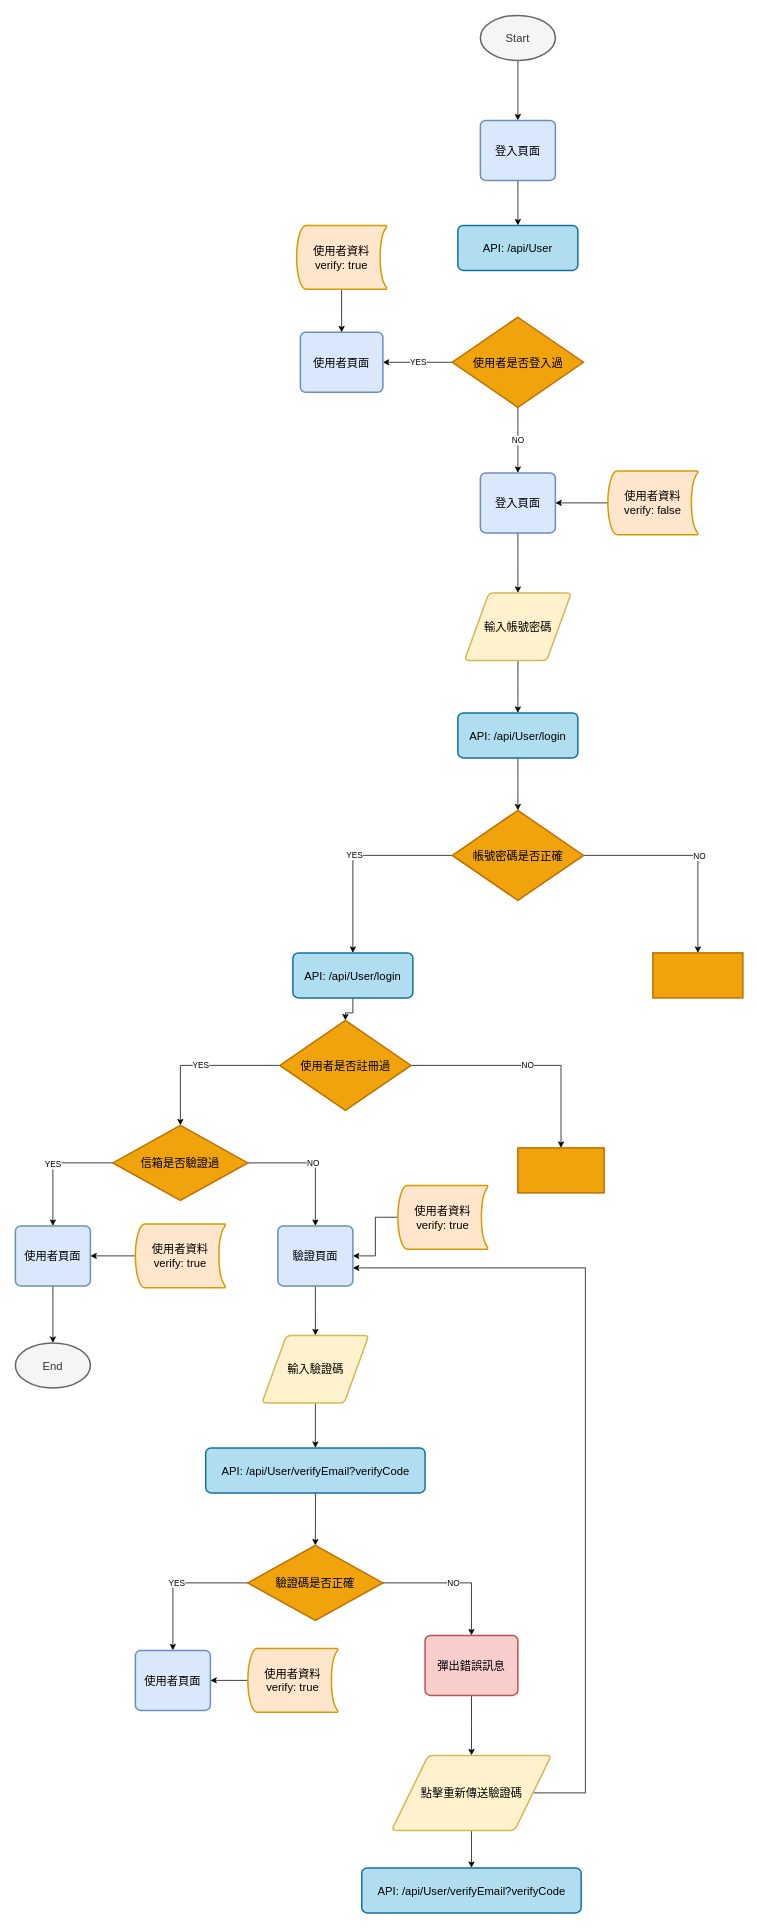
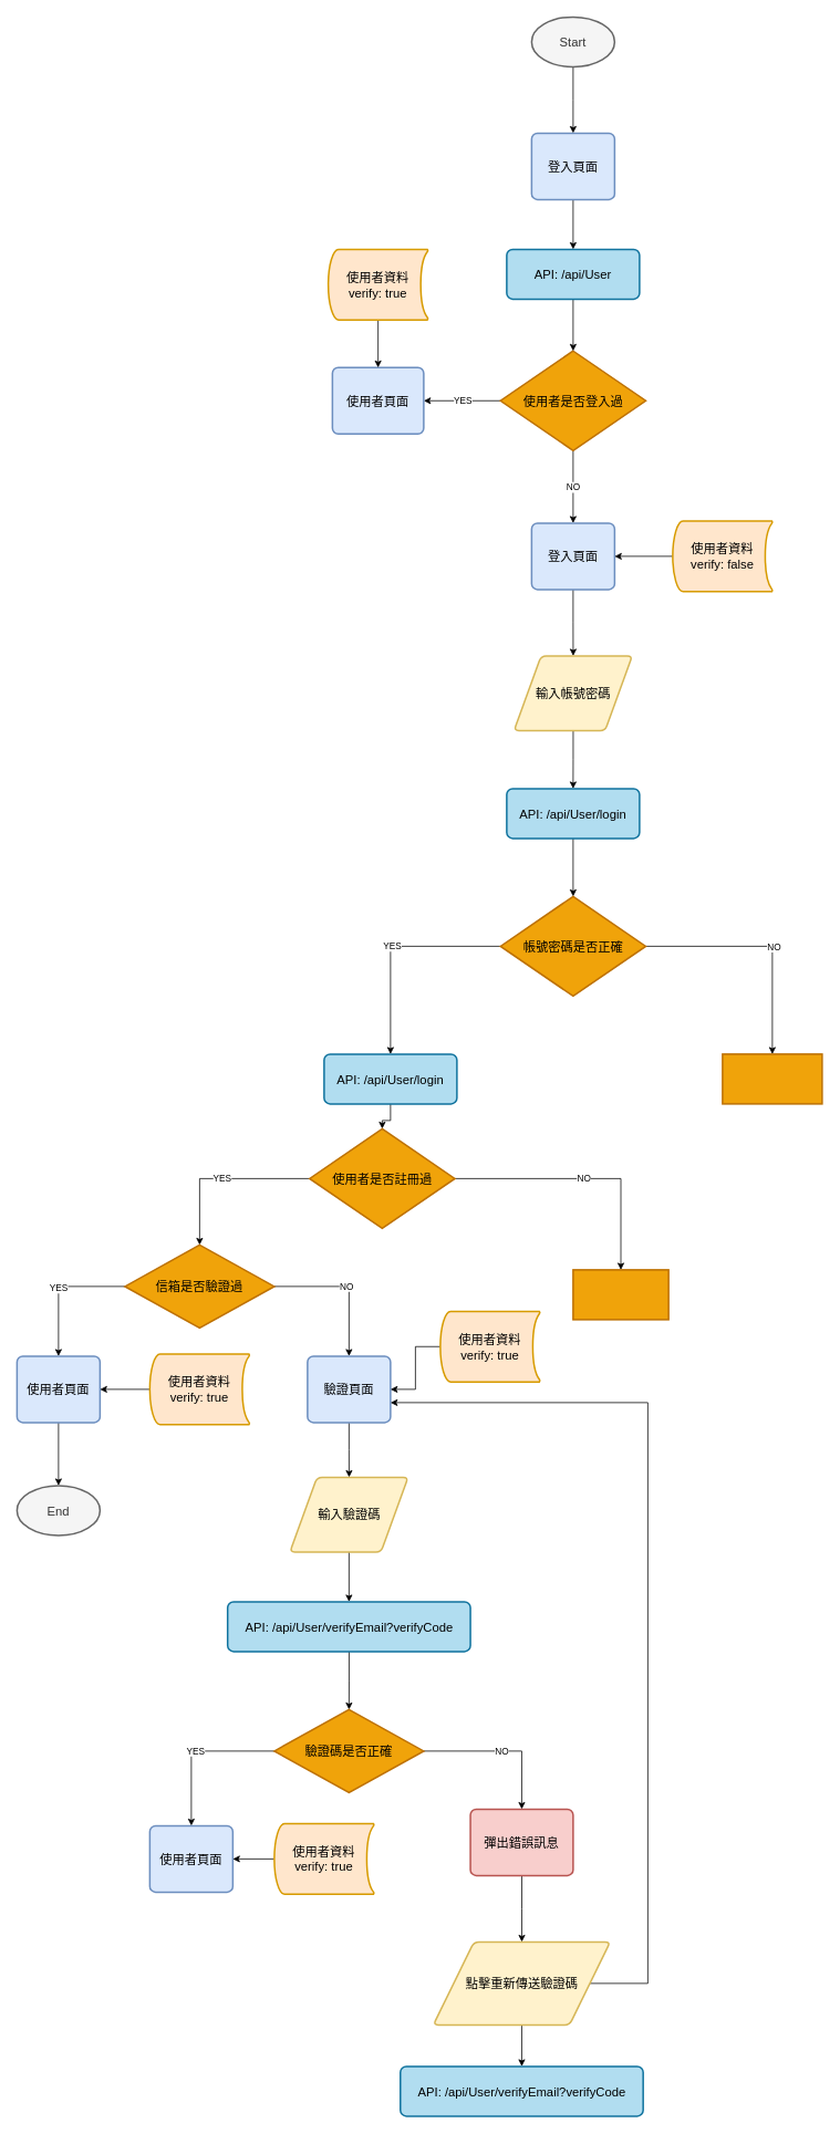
  <mxCell id="0" />
  <mxCell id="1" parent="0" />
  <mxCell id="2" value="" style="edgeStyle=orthogonalEdgeStyle;rounded=0;orthogonalLoop=1;jettySize=auto;html=1;" parent="1" source="3" target="5" edge="1"><mxGeometry relative="1" as="geometry"><Array as="points"><mxPoint x="690" y="120" /><mxPoint x="690" y="120" /></Array></mxGeometry></mxCell>
  <mxCell id="3" value="&lt;font style=&quot;font-size: 15px;&quot;&gt;Start&lt;/font&gt;" style="strokeWidth=2;html=1;shape=mxgraph.flowchart.start_1;whiteSpace=wrap;fillColor=#f5f5f5;strokeColor=#666666;fontColor=#333333;" parent="1" vertex="1"><mxGeometry x="640" y="20" width="100" height="60" as="geometry" /></mxCell>
  <mxCell id="4" value="" style="edgeStyle=orthogonalEdgeStyle;rounded=0;orthogonalLoop=1;jettySize=auto;html=1;" parent="1" source="5" target="30" edge="1"><mxGeometry relative="1" as="geometry" /></mxCell>
  <mxCell id="5" value="&lt;font style=&quot;font-size: 15px;&quot;&gt;登入頁面&lt;/font&gt;" style="rounded=1;whiteSpace=wrap;html=1;absoluteArcSize=1;arcSize=14;strokeWidth=2;fillColor=#dae8fc;strokeColor=#6c8ebf;" parent="1" vertex="1"><mxGeometry x="640" y="160" width="100" height="80" as="geometry" /></mxCell>
  <mxCell id="6" value="" style="edgeStyle=orthogonalEdgeStyle;rounded=0;orthogonalLoop=1;jettySize=auto;html=1;" parent="1" source="7" target="9" edge="1"><mxGeometry relative="1" as="geometry" /></mxCell>
  <mxCell id="7" value="&lt;font style=&quot;font-size: 15px;&quot;&gt;輸入帳號密碼&lt;/font&gt;" style="shape=parallelogram;html=1;strokeWidth=2;perimeter=parallelogramPerimeter;whiteSpace=wrap;rounded=1;arcSize=12;size=0.23;fillColor=#fff2cc;strokeColor=#d6b656;" parent="1" vertex="1"><mxGeometry x="618.75" y="790" width="142.5" height="90" as="geometry" /></mxCell>
  <mxCell id="8" value="" style="edgeStyle=orthogonalEdgeStyle;rounded=0;orthogonalLoop=1;jettySize=auto;html=1;" parent="1" source="9" target="13" edge="1"><mxGeometry relative="1" as="geometry" /></mxCell>
  <mxCell id="9" value="&lt;font style=&quot;font-size: 15px;&quot;&gt;API: /api/User/login&lt;/font&gt;" style="whiteSpace=wrap;html=1;fillColor=#b1ddf0;strokeColor=#10739e;strokeWidth=2;rounded=1;arcSize=12;" parent="1" vertex="1"><mxGeometry x="610" y="950" width="160" height="60" as="geometry" /></mxCell>
  <mxCell id="10" value="YES" style="edgeStyle=orthogonalEdgeStyle;rounded=0;orthogonalLoop=1;jettySize=auto;html=1;labelPosition=center;verticalLabelPosition=middle;align=center;verticalAlign=middle;entryX=0.5;entryY=0;entryDx=0;entryDy=0;" parent="1" source="13" target="16" edge="1"><mxGeometry relative="1" as="geometry"><mxPoint x="470" y="1270" as="targetPoint" /></mxGeometry></mxCell>
  <mxCell id="11" value="" style="edgeStyle=orthogonalEdgeStyle;rounded=0;orthogonalLoop=1;jettySize=auto;html=1;" parent="1" source="13" target="14" edge="1"><mxGeometry relative="1" as="geometry" /></mxCell>
  <mxCell id="12" value="NO" style="edgeLabel;html=1;align=center;verticalAlign=middle;resizable=0;points=[];" parent="11" vertex="1" connectable="0"><mxGeometry x="0.084" y="1" relative="1" as="geometry"><mxPoint as="offset" /></mxGeometry></mxCell>
  <mxCell id="13" value="&lt;font style=&quot;font-size: 15px;&quot;&gt;帳號密碼是否正確&lt;/font&gt;" style="strokeWidth=2;html=1;shape=mxgraph.flowchart.decision;whiteSpace=wrap;fillColor=#f0a30a;strokeColor=#BD7000;fontColor=#000000;" parent="1" vertex="1"><mxGeometry x="602.5" y="1080" width="175" height="120" as="geometry" /></mxCell>
  <mxCell id="14" value="" style="whiteSpace=wrap;html=1;fillColor=#f0a30a;strokeColor=#BD7000;fontColor=#000000;strokeWidth=2;" parent="1" vertex="1"><mxGeometry x="870" y="1270" width="120" height="60" as="geometry" /></mxCell>
  <mxCell id="15" value="" style="edgeStyle=orthogonalEdgeStyle;rounded=0;orthogonalLoop=1;jettySize=auto;html=1;" parent="1" source="16" target="19" edge="1"><mxGeometry relative="1" as="geometry" /></mxCell>
  <mxCell id="16" value="&lt;font style=&quot;font-size: 15px;&quot;&gt;API: /api/User/login&lt;/font&gt;" style="whiteSpace=wrap;html=1;fillColor=#b1ddf0;strokeColor=#10739e;strokeWidth=2;rounded=1;arcSize=12;" parent="1" vertex="1"><mxGeometry x="390" y="1270" width="160" height="60" as="geometry" /></mxCell>
  <mxCell id="17" value="NO" style="edgeStyle=orthogonalEdgeStyle;rounded=0;orthogonalLoop=1;jettySize=auto;html=1;" parent="1" source="19" target="20" edge="1"><mxGeometry relative="1" as="geometry" /></mxCell>
  <mxCell id="18" value="YES" style="edgeStyle=orthogonalEdgeStyle;rounded=0;orthogonalLoop=1;jettySize=auto;html=1;entryX=0.5;entryY=0;entryDx=0;entryDy=0;" parent="1" source="19" edge="1" target="25"><mxGeometry relative="1" as="geometry"><mxPoint x="240" y="1520" as="targetPoint" /></mxGeometry></mxCell>
  <mxCell id="19" value="&lt;span style=&quot;font-size: 15px;&quot;&gt;使用者是否註冊過&lt;/span&gt;" style="strokeWidth=2;html=1;shape=mxgraph.flowchart.decision;whiteSpace=wrap;fillColor=#f0a30a;strokeColor=#BD7000;fontColor=#000000;" parent="1" vertex="1"><mxGeometry x="372.5" y="1360" width="175" height="120" as="geometry" /></mxCell>
  <mxCell id="20" value="" style="whiteSpace=wrap;html=1;fillColor=#f0a30a;strokeColor=#BD7000;fontColor=#000000;strokeWidth=2;" parent="1" vertex="1"><mxGeometry x="690" y="1530" width="115" height="60" as="geometry" /></mxCell>
  <mxCell id="21" value="" style="edgeStyle=orthogonalEdgeStyle;rounded=0;orthogonalLoop=1;jettySize=auto;html=1;" edge="1" parent="1" source="22" target="44"><mxGeometry relative="1" as="geometry" /></mxCell>
  <mxCell id="22" value="&lt;font style=&quot;font-size: 15px;&quot;&gt;使用者頁面&lt;/font&gt;" style="rounded=1;whiteSpace=wrap;html=1;absoluteArcSize=1;arcSize=14;strokeWidth=2;fillColor=#dae8fc;strokeColor=#6c8ebf;" parent="1" vertex="1"><mxGeometry x="20" y="1634" width="100" height="80" as="geometry" /></mxCell>
  <mxCell id="23" value="YES" style="edgeStyle=orthogonalEdgeStyle;rounded=0;orthogonalLoop=1;jettySize=auto;html=1;entryX=0.5;entryY=0;entryDx=0;entryDy=0;" parent="1" source="25" target="22" edge="1"><mxGeometry relative="1" as="geometry" /></mxCell>
  <mxCell id="24" value="NO" style="edgeStyle=orthogonalEdgeStyle;rounded=0;orthogonalLoop=1;jettySize=auto;html=1;" edge="1" parent="1" source="25" target="37"><mxGeometry relative="1" as="geometry" /></mxCell>
  <mxCell id="25" value="&lt;font style=&quot;font-size: 15px;&quot;&gt;信箱是否驗證過&lt;/font&gt;" style="rhombus;whiteSpace=wrap;html=1;fillColor=#f0a30a;strokeColor=#BD7000;fontColor=#000000;strokeWidth=2;" parent="1" vertex="1"><mxGeometry x="150" y="1500" width="180" height="100" as="geometry" /></mxCell>
  <mxCell id="26" value="YES" style="edgeStyle=orthogonalEdgeStyle;rounded=0;orthogonalLoop=1;jettySize=auto;html=1;" parent="1" source="28" target="31" edge="1"><mxGeometry relative="1" as="geometry" /></mxCell>
  <mxCell id="27" value="NO" style="edgeStyle=orthogonalEdgeStyle;rounded=0;orthogonalLoop=1;jettySize=auto;html=1;entryX=0.5;entryY=0;entryDx=0;entryDy=0;" parent="1" source="28" target="33" edge="1"><mxGeometry relative="1" as="geometry" /></mxCell>
  <mxCell id="28" value="&lt;font style=&quot;font-size: 15px;&quot;&gt;使用者是否登入過&lt;/font&gt;" style="strokeWidth=2;html=1;shape=mxgraph.flowchart.decision;whiteSpace=wrap;fillColor=#f0a30a;strokeColor=#BD7000;fontColor=#000000;" parent="1" vertex="1"><mxGeometry x="602.5" y="422.5" width="175" height="120" as="geometry" /></mxCell>
+ <mxCell id="29" value="" style="edgeStyle=orthogonalEdgeStyle;rounded=0;orthogonalLoop=1;jettySize=auto;html=1;" parent="1" source="30" target="28" edge="1"><mxGeometry relative="1" as="geometry" /></mxCell>
  <mxCell id="30" value="&lt;font style=&quot;font-size: 15px;&quot;&gt;API: /api/User&lt;/font&gt;" style="whiteSpace=wrap;html=1;fillColor=#b1ddf0;strokeColor=#10739e;strokeWidth=2;rounded=1;arcSize=12;" parent="1" vertex="1"><mxGeometry x="610" y="300" width="160" height="60" as="geometry" /></mxCell>
  <mxCell id="31" value="&lt;font style=&quot;font-size: 15px;&quot;&gt;使用者頁面&lt;/font&gt;" style="rounded=1;whiteSpace=wrap;html=1;absoluteArcSize=1;arcSize=14;strokeWidth=2;fillColor=#dae8fc;strokeColor=#6c8ebf;" parent="1" vertex="1"><mxGeometry x="400" y="442.5" width="110" height="80" as="geometry" /></mxCell>
  <mxCell id="32" value="" style="edgeStyle=orthogonalEdgeStyle;rounded=0;orthogonalLoop=1;jettySize=auto;html=1;" parent="1" source="33" target="7" edge="1"><mxGeometry relative="1" as="geometry" /></mxCell>
  <mxCell id="33" value="&lt;font style=&quot;font-size: 15px;&quot;&gt;登入頁面&lt;/font&gt;" style="rounded=1;whiteSpace=wrap;html=1;absoluteArcSize=1;arcSize=14;strokeWidth=2;fillColor=#dae8fc;strokeColor=#6c8ebf;" parent="1" vertex="1"><mxGeometry x="640" y="630" width="100" height="80" as="geometry" /></mxCell>
  <mxCell id="34" value="" style="edgeStyle=orthogonalEdgeStyle;rounded=0;orthogonalLoop=1;jettySize=auto;html=1;" edge="1" parent="1" source="35" target="33"><mxGeometry relative="1" as="geometry" /></mxCell>
  <mxCell id="35" value="&lt;font style=&quot;font-size: 15px;&quot;&gt;使用者資料&lt;br&gt;verify: false&lt;/font&gt;" style="strokeWidth=2;html=1;shape=mxgraph.flowchart.stored_data;whiteSpace=wrap;fillColor=#ffe6cc;strokeColor=#d79b00;" parent="1" vertex="1"><mxGeometry x="810" y="627.5" width="120" height="85" as="geometry" /></mxCell>
  <mxCell id="36" value="" style="edgeStyle=orthogonalEdgeStyle;rounded=0;orthogonalLoop=1;jettySize=auto;html=1;" edge="1" parent="1" source="37" target="46"><mxGeometry relative="1" as="geometry" /></mxCell>
  <mxCell id="37" value="&lt;span style=&quot;font-size: 15px;&quot;&gt;驗證頁面&lt;/span&gt;" style="rounded=1;whiteSpace=wrap;html=1;absoluteArcSize=1;arcSize=14;strokeWidth=2;fillColor=#dae8fc;strokeColor=#6c8ebf;" vertex="1" parent="1"><mxGeometry x="370" y="1634" width="100" height="80" as="geometry" /></mxCell>
  <mxCell id="38" value="" style="edgeStyle=orthogonalEdgeStyle;rounded=0;orthogonalLoop=1;jettySize=auto;html=1;" edge="1" parent="1" source="39" target="31"><mxGeometry relative="1" as="geometry" /></mxCell>
  <mxCell id="39" value="&lt;font style=&quot;font-size: 15px;&quot;&gt;使用者資料&lt;br&gt;verify: true&lt;/font&gt;" style="strokeWidth=2;html=1;shape=mxgraph.flowchart.stored_data;whiteSpace=wrap;fillColor=#ffe6cc;strokeColor=#d79b00;" vertex="1" parent="1"><mxGeometry x="395" y="300" width="120" height="85" as="geometry" /></mxCell>
  <mxCell id="40" value="" style="edgeStyle=orthogonalEdgeStyle;rounded=0;orthogonalLoop=1;jettySize=auto;html=1;" edge="1" parent="1" source="41" target="37"><mxGeometry relative="1" as="geometry" /></mxCell>
  <mxCell id="41" value="&lt;font style=&quot;font-size: 15px;&quot;&gt;使用者資料&lt;br&gt;verify: true&lt;/font&gt;" style="strokeWidth=2;html=1;shape=mxgraph.flowchart.stored_data;whiteSpace=wrap;fillColor=#ffe6cc;strokeColor=#d79b00;" vertex="1" parent="1"><mxGeometry x="530" y="1580" width="120" height="85" as="geometry" /></mxCell>
  <mxCell id="42" value="" style="edgeStyle=orthogonalEdgeStyle;rounded=0;orthogonalLoop=1;jettySize=auto;html=1;" edge="1" parent="1" source="43" target="22"><mxGeometry relative="1" as="geometry" /></mxCell>
  <mxCell id="43" value="&lt;font style=&quot;font-size: 15px;&quot;&gt;使用者資料&lt;br&gt;verify: true&lt;/font&gt;" style="strokeWidth=2;html=1;shape=mxgraph.flowchart.stored_data;whiteSpace=wrap;fillColor=#ffe6cc;strokeColor=#d79b00;" vertex="1" parent="1"><mxGeometry x="180" y="1631.5" width="120" height="85" as="geometry" /></mxCell>
  <mxCell id="44" value="&lt;font style=&quot;font-size: 15px;&quot;&gt;End&lt;/font&gt;" style="strokeWidth=2;html=1;shape=mxgraph.flowchart.start_1;whiteSpace=wrap;fillColor=#f5f5f5;strokeColor=#666666;fontColor=#333333;" vertex="1" parent="1"><mxGeometry x="20" y="1790" width="100" height="60" as="geometry" /></mxCell>
  <mxCell id="45" value="" style="edgeStyle=orthogonalEdgeStyle;rounded=0;orthogonalLoop=1;jettySize=auto;html=1;" edge="1" parent="1" source="46" target="48"><mxGeometry relative="1" as="geometry" /></mxCell>
  <mxCell id="46" value="&lt;font style=&quot;font-size: 15px;&quot;&gt;輸入驗證碼&lt;/font&gt;" style="shape=parallelogram;html=1;strokeWidth=2;perimeter=parallelogramPerimeter;whiteSpace=wrap;rounded=1;arcSize=12;size=0.23;fillColor=#fff2cc;strokeColor=#d6b656;" vertex="1" parent="1"><mxGeometry x="348.75" y="1780" width="142.5" height="90" as="geometry" /></mxCell>
  <mxCell id="47" value="" style="edgeStyle=orthogonalEdgeStyle;rounded=0;orthogonalLoop=1;jettySize=auto;html=1;" edge="1" parent="1" source="48" target="51"><mxGeometry relative="1" as="geometry" /></mxCell>
  <mxCell id="48" value="&lt;font style=&quot;font-size: 15px;&quot;&gt;API: /api/User/verifyEmail?verifyCode&lt;br&gt;&lt;/font&gt;" style="whiteSpace=wrap;html=1;fillColor=#b1ddf0;strokeColor=#10739e;strokeWidth=2;rounded=1;arcSize=12;" vertex="1" parent="1"><mxGeometry x="273.75" y="1930" width="292.5" height="60" as="geometry" /></mxCell>
  <mxCell id="49" value="YES" style="edgeStyle=orthogonalEdgeStyle;rounded=0;orthogonalLoop=1;jettySize=auto;html=1;entryX=0.5;entryY=0;entryDx=0;entryDy=0;" edge="1" parent="1" source="51" target="52"><mxGeometry relative="1" as="geometry" /></mxCell>
  <mxCell id="50" value="NO" style="edgeStyle=orthogonalEdgeStyle;rounded=0;orthogonalLoop=1;jettySize=auto;html=1;entryX=0.5;entryY=0;entryDx=0;entryDy=0;" edge="1" parent="1" source="51" target="56"><mxGeometry relative="1" as="geometry" /></mxCell>
  <mxCell id="51" value="&lt;font style=&quot;font-size: 15px;&quot;&gt;驗證碼是否正確&lt;/font&gt;" style="rhombus;whiteSpace=wrap;html=1;fillColor=#f0a30a;strokeColor=#BD7000;fontColor=#000000;strokeWidth=2;" vertex="1" parent="1"><mxGeometry x="330" y="2060" width="180" height="100" as="geometry" /></mxCell>
  <mxCell id="52" value="&lt;font style=&quot;font-size: 15px;&quot;&gt;使用者頁面&lt;/font&gt;" style="rounded=1;whiteSpace=wrap;html=1;absoluteArcSize=1;arcSize=14;strokeWidth=2;fillColor=#dae8fc;strokeColor=#6c8ebf;" vertex="1" parent="1"><mxGeometry x="180" y="2200" width="100" height="80" as="geometry" /></mxCell>
  <mxCell id="53" value="" style="edgeStyle=orthogonalEdgeStyle;rounded=0;orthogonalLoop=1;jettySize=auto;html=1;" edge="1" parent="1" source="54" target="52"><mxGeometry relative="1" as="geometry" /></mxCell>
  <mxCell id="54" value="&lt;font style=&quot;font-size: 15px;&quot;&gt;使用者資料&lt;br&gt;verify: true&lt;/font&gt;" style="strokeWidth=2;html=1;shape=mxgraph.flowchart.stored_data;whiteSpace=wrap;fillColor=#ffe6cc;strokeColor=#d79b00;" vertex="1" parent="1"><mxGeometry x="330" y="2197.5" width="120" height="85" as="geometry" /></mxCell>
  <mxCell id="55" value="" style="edgeStyle=orthogonalEdgeStyle;rounded=0;orthogonalLoop=1;jettySize=auto;html=1;" edge="1" parent="1" source="56" target="59"><mxGeometry relative="1" as="geometry" /></mxCell>
  <mxCell id="56" value="&lt;span style=&quot;font-size: 15px;&quot;&gt;彈出錯誤訊息&lt;/span&gt;" style="rounded=1;whiteSpace=wrap;html=1;absoluteArcSize=1;arcSize=14;strokeWidth=2;fillColor=#f8cecc;strokeColor=#b85450;" vertex="1" parent="1"><mxGeometry x="566.25" y="2180" width="123.75" height="80" as="geometry" /></mxCell>
  <mxCell id="57" style="edgeStyle=orthogonalEdgeStyle;rounded=0;orthogonalLoop=1;jettySize=auto;html=1;" edge="1" parent="1" source="59"><mxGeometry relative="1" as="geometry"><mxPoint x="470" y="1690" as="targetPoint" /><Array as="points"><mxPoint x="780" y="2390" /><mxPoint x="780" y="1690" /><mxPoint x="470" y="1690" /></Array></mxGeometry></mxCell>
  <mxCell id="58" value="" style="edgeStyle=orthogonalEdgeStyle;rounded=0;orthogonalLoop=1;jettySize=auto;html=1;" edge="1" parent="1" source="59" target="60"><mxGeometry relative="1" as="geometry" /></mxCell>
  <mxCell id="59" value="&lt;font style=&quot;font-size: 15px;&quot;&gt;點擊重新傳送驗證碼&lt;/font&gt;" style="shape=parallelogram;html=1;strokeWidth=2;perimeter=parallelogramPerimeter;whiteSpace=wrap;rounded=1;arcSize=12;size=0.23;fillColor=#fff2cc;strokeColor=#d6b656;" vertex="1" parent="1"><mxGeometry x="521.57" y="2340" width="213.12" height="100" as="geometry" /></mxCell>
  <mxCell id="60" value="&lt;font style=&quot;font-size: 15px;&quot;&gt;API: /api/User/verifyEmail?verifyCode&lt;br&gt;&lt;/font&gt;" style="whiteSpace=wrap;html=1;fillColor=#b1ddf0;strokeColor=#10739e;strokeWidth=2;rounded=1;arcSize=12;" vertex="1" parent="1"><mxGeometry x="481.88" y="2490" width="292.5" height="60" as="geometry" /></mxCell>
